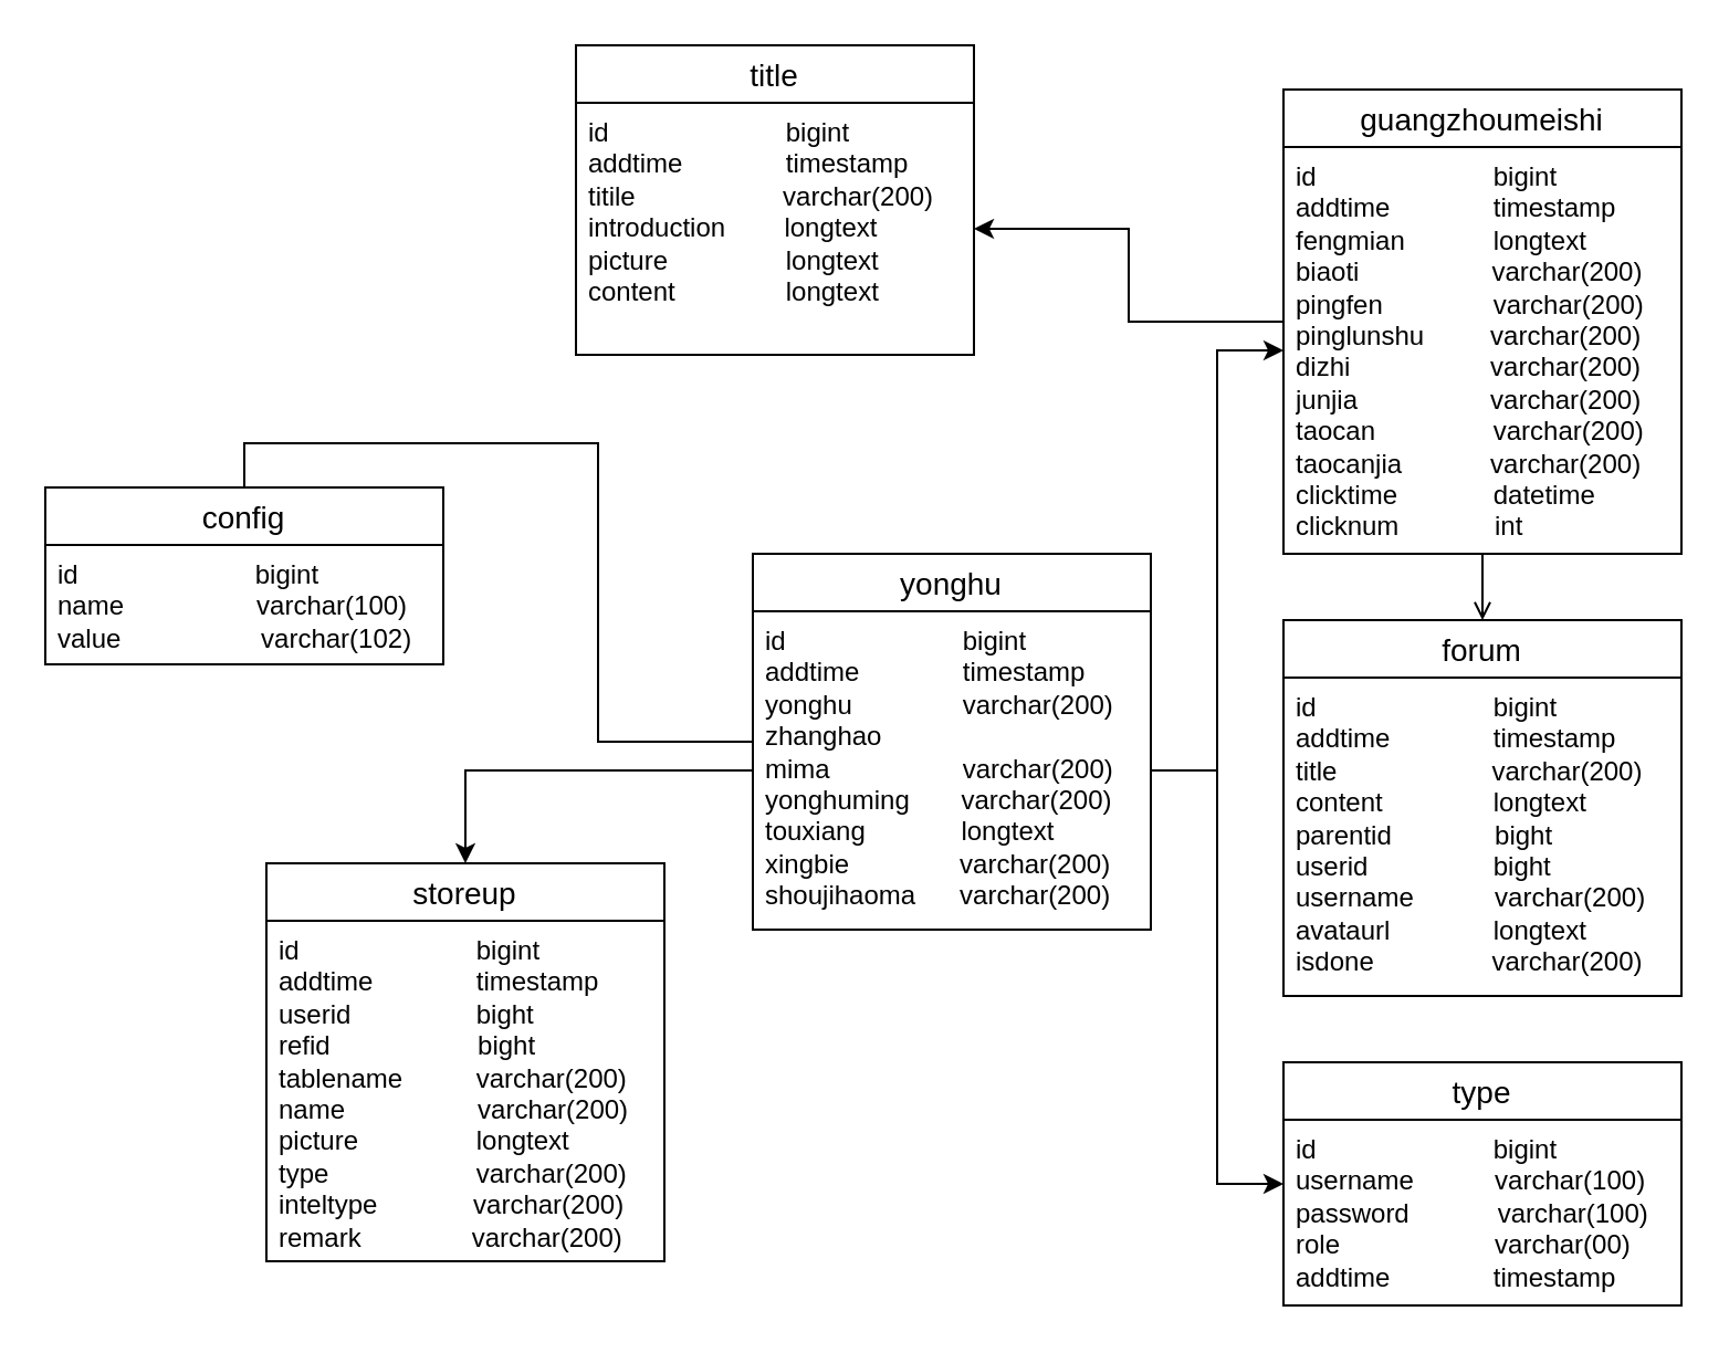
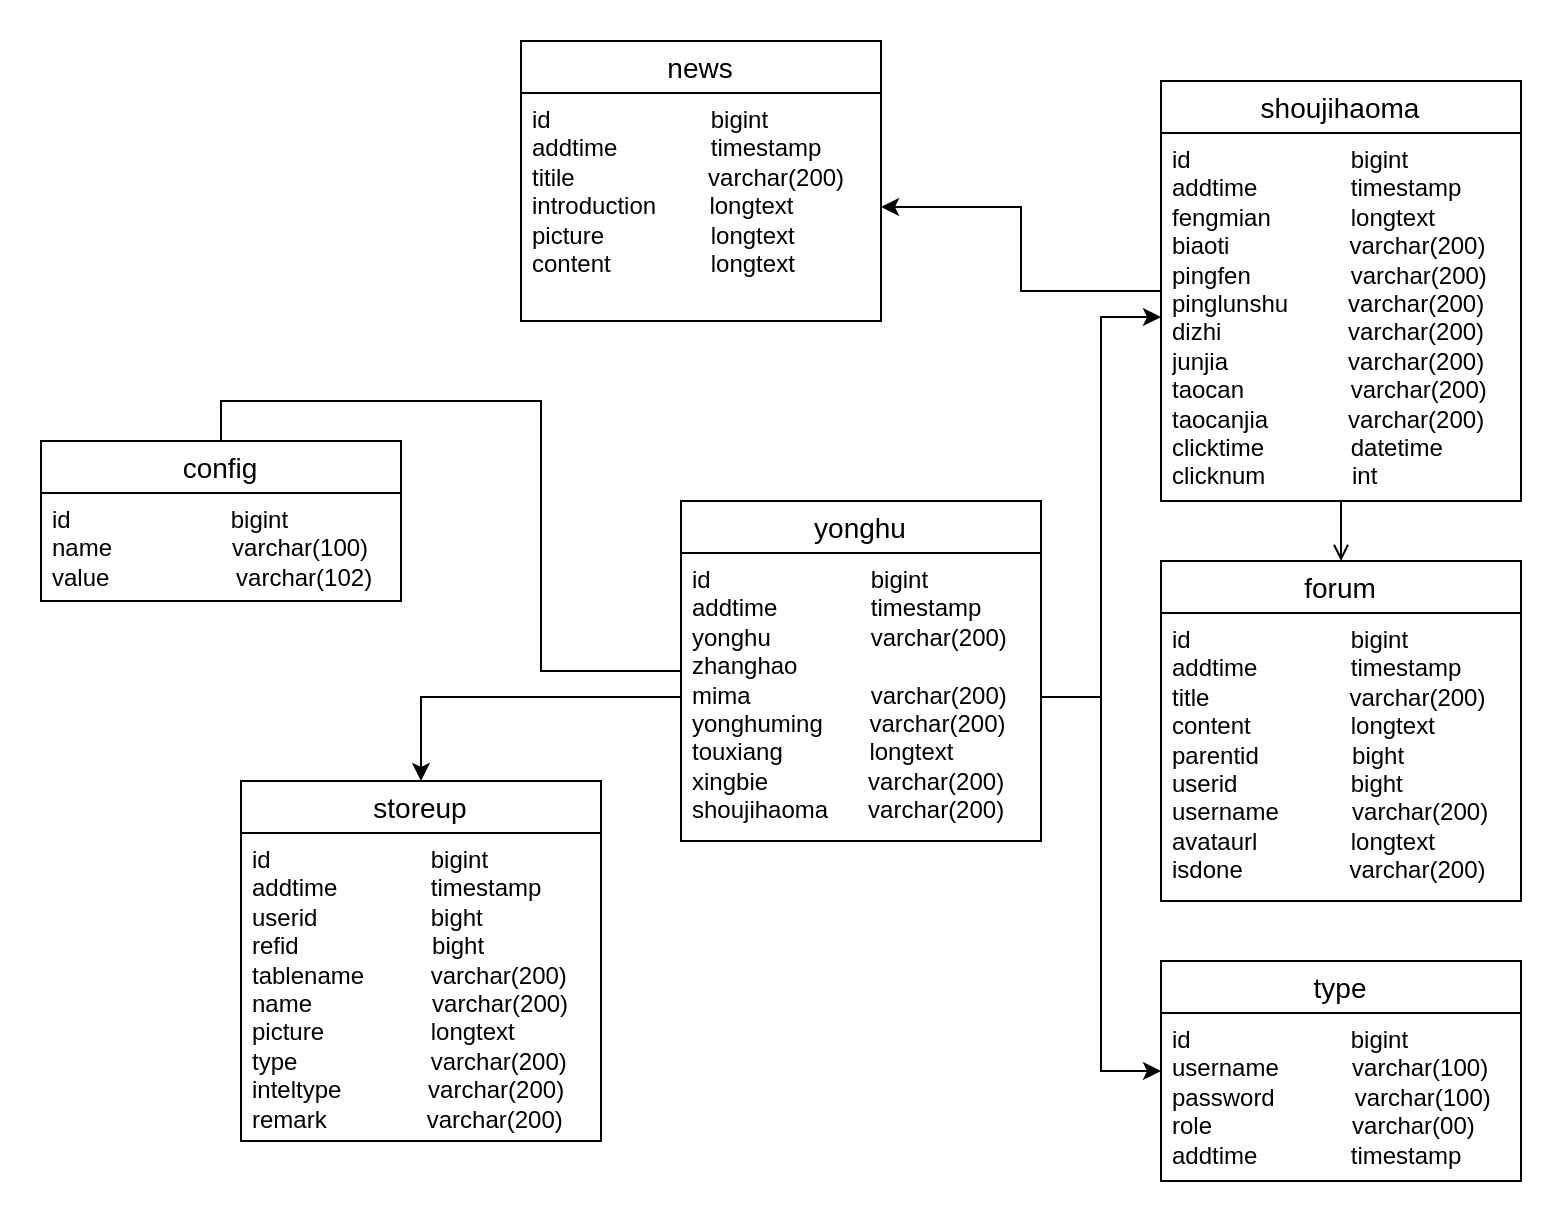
  <mxCell id="0" />
  <mxCell id="1" parent="0" />
- <mxCell id="2" value="title" style="swimlane;fontStyle=0;childLayout=stackLayout;horizontal=1;startSize=26;horizontalStack=0;resizeParent=1;resizeParentMax=0;resizeLast=0;collapsible=1;marginBottom=0;align=center;fontSize=14;" vertex="1" parent="1"><mxGeometry x="260" y="20" width="180" height="140" as="geometry"><mxRectangle x="330" y="250" width="70" height="30" as="alternateBounds" /></mxGeometry></mxCell>
+ <mxCell id="2" value="news" style="swimlane;fontStyle=0;childLayout=stackLayout;horizontal=1;startSize=26;horizontalStack=0;resizeParent=1;resizeParentMax=0;resizeLast=0;collapsible=1;marginBottom=0;align=center;fontSize=14;" vertex="1" parent="1"><mxGeometry x="260" y="20" width="180" height="140" as="geometry"><mxRectangle x="330" y="250" width="70" height="30" as="alternateBounds" /></mxGeometry></mxCell>
  <mxCell id="3" value="id&amp;nbsp; &amp;nbsp; &amp;nbsp; &amp;nbsp; &amp;nbsp; &amp;nbsp; &amp;nbsp; &amp;nbsp; &amp;nbsp; &amp;nbsp; &amp;nbsp; &amp;nbsp; bigint&lt;br&gt;addtime&amp;nbsp; &amp;nbsp; &amp;nbsp; &amp;nbsp; &amp;nbsp; &amp;nbsp; &amp;nbsp; timestamp&lt;br&gt;titile&amp;nbsp; &amp;nbsp; &amp;nbsp; &amp;nbsp; &amp;nbsp; &amp;nbsp; &amp;nbsp; &amp;nbsp; &amp;nbsp; &amp;nbsp; varchar(200)&lt;br&gt;introduction&amp;nbsp; &amp;nbsp; &amp;nbsp; &amp;nbsp; longtext&lt;br&gt;picture&amp;nbsp; &amp;nbsp; &amp;nbsp; &amp;nbsp; &amp;nbsp; &amp;nbsp; &amp;nbsp; &amp;nbsp; longtext&lt;br&gt;content&amp;nbsp; &amp;nbsp; &amp;nbsp; &amp;nbsp; &amp;nbsp; &amp;nbsp; &amp;nbsp; &amp;nbsp;longtext" style="text;strokeColor=none;fillColor=none;spacingLeft=4;spacingRight=4;overflow=hidden;rotatable=0;points=[[0,0.5],[1,0.5]];portConstraint=eastwest;fontSize=12;whiteSpace=wrap;html=1;" vertex="1" parent="2"><mxGeometry y="26" width="180" height="114" as="geometry" /></mxCell>
  <mxCell id="4" style="edgeStyle=orthogonalEdgeStyle;rounded=0;orthogonalLoop=1;jettySize=auto;html=1;entryX=1;entryY=0.5;entryDx=0;entryDy=0;fontFamily=Helvetica;fontSize=12;fontColor=default;" edge="1" parent="1" source="6" target="3"><mxGeometry relative="1" as="geometry" /></mxCell>
  <mxCell id="5" style="edgeStyle=orthogonalEdgeStyle;rounded=0;orthogonalLoop=1;jettySize=auto;html=1;entryX=0.5;entryY=0;entryDx=0;entryDy=0;fontFamily=Helvetica;fontSize=12;fontColor=default;endArrow=open;" edge="1" parent="1" source="6" target="10"><mxGeometry relative="1" as="geometry" /></mxCell>
- <mxCell id="6" value="guangzhoumeishi" style="swimlane;fontStyle=0;childLayout=stackLayout;horizontal=1;startSize=26;horizontalStack=0;resizeParent=1;resizeParentMax=0;resizeLast=0;collapsible=1;marginBottom=0;align=center;fontSize=14;" vertex="1" parent="1"><mxGeometry x="580" y="40" width="180" height="210" as="geometry"><mxRectangle x="330" y="250" width="70" height="30" as="alternateBounds" /></mxGeometry></mxCell>
+ <mxCell id="6" value="shoujihaoma" style="swimlane;fontStyle=0;childLayout=stackLayout;horizontal=1;startSize=26;horizontalStack=0;resizeParent=1;resizeParentMax=0;resizeLast=0;collapsible=1;marginBottom=0;align=center;fontSize=14;" vertex="1" parent="1"><mxGeometry x="580" y="40" width="180" height="210" as="geometry"><mxRectangle x="330" y="250" width="70" height="30" as="alternateBounds" /></mxGeometry></mxCell>
  <mxCell id="7" value="id&amp;nbsp; &amp;nbsp; &amp;nbsp; &amp;nbsp; &amp;nbsp; &amp;nbsp; &amp;nbsp; &amp;nbsp; &amp;nbsp; &amp;nbsp; &amp;nbsp; &amp;nbsp; bigint&lt;br&gt;addtime&amp;nbsp; &amp;nbsp; &amp;nbsp; &amp;nbsp; &amp;nbsp; &amp;nbsp; &amp;nbsp; timestamp&lt;br&gt;fengmian&amp;nbsp; &amp;nbsp; &amp;nbsp; &amp;nbsp; &amp;nbsp; &amp;nbsp; longtext&lt;br&gt;biaoti&amp;nbsp; &amp;nbsp; &amp;nbsp; &amp;nbsp; &amp;nbsp; &amp;nbsp; &amp;nbsp; &amp;nbsp; &amp;nbsp; varchar(200)&lt;br&gt;pingfen&amp;nbsp; &amp;nbsp; &amp;nbsp; &amp;nbsp; &amp;nbsp; &amp;nbsp; &amp;nbsp; &amp;nbsp;varchar(200)&lt;br&gt;pinglunshu&amp;nbsp; &amp;nbsp; &amp;nbsp; &amp;nbsp; &amp;nbsp;varchar(200)&lt;br&gt;dizhi&amp;nbsp; &amp;nbsp; &amp;nbsp; &amp;nbsp; &amp;nbsp; &amp;nbsp; &amp;nbsp; &amp;nbsp; &amp;nbsp; &amp;nbsp;varchar(200)&lt;br&gt;junjia&amp;nbsp; &amp;nbsp; &amp;nbsp; &amp;nbsp; &amp;nbsp; &amp;nbsp; &amp;nbsp; &amp;nbsp; &amp;nbsp; varchar(200)&lt;br&gt;taocan&amp;nbsp; &amp;nbsp; &amp;nbsp; &amp;nbsp; &amp;nbsp; &amp;nbsp; &amp;nbsp; &amp;nbsp; varchar(200)&lt;br&gt;taocanjia&amp;nbsp; &amp;nbsp; &amp;nbsp; &amp;nbsp; &amp;nbsp; &amp;nbsp; varchar(200)&lt;br&gt;clicktime&amp;nbsp; &amp;nbsp; &amp;nbsp; &amp;nbsp; &amp;nbsp; &amp;nbsp; &amp;nbsp;datetime&lt;br&gt;clicknum&amp;nbsp; &amp;nbsp; &amp;nbsp; &amp;nbsp; &amp;nbsp; &amp;nbsp; &amp;nbsp;int" style="text;strokeColor=none;fillColor=none;spacingLeft=4;spacingRight=4;overflow=hidden;rotatable=0;points=[[0,0.5],[1,0.5]];portConstraint=eastwest;fontSize=12;whiteSpace=wrap;html=1;" vertex="1" parent="6"><mxGeometry y="26" width="180" height="184" as="geometry" /></mxCell>
  <mxCell id="8" value="config" style="swimlane;fontStyle=0;childLayout=stackLayout;horizontal=1;startSize=26;horizontalStack=0;resizeParent=1;resizeParentMax=0;resizeLast=0;collapsible=1;marginBottom=0;align=center;fontSize=14;" vertex="1" parent="1"><mxGeometry x="20" y="220" width="180" height="80" as="geometry"><mxRectangle x="330" y="250" width="70" height="30" as="alternateBounds" /></mxGeometry></mxCell>
  <mxCell id="9" value="id&amp;nbsp; &amp;nbsp; &amp;nbsp; &amp;nbsp; &amp;nbsp; &amp;nbsp; &amp;nbsp; &amp;nbsp; &amp;nbsp; &amp;nbsp; &amp;nbsp; &amp;nbsp; bigint&lt;br&gt;name&amp;nbsp; &amp;nbsp; &amp;nbsp; &amp;nbsp; &amp;nbsp; &amp;nbsp; &amp;nbsp; &amp;nbsp; &amp;nbsp; varchar(100)&lt;br&gt;value&amp;nbsp; &amp;nbsp; &amp;nbsp; &amp;nbsp; &amp;nbsp; &amp;nbsp; &amp;nbsp; &amp;nbsp; &amp;nbsp; &amp;nbsp;varchar(102)" style="text;strokeColor=none;fillColor=none;spacingLeft=4;spacingRight=4;overflow=hidden;rotatable=0;points=[[0,0.5],[1,0.5]];portConstraint=eastwest;fontSize=12;whiteSpace=wrap;html=1;" vertex="1" parent="8"><mxGeometry y="26" width="180" height="54" as="geometry" /></mxCell>
  <mxCell id="10" value="forum" style="swimlane;fontStyle=0;childLayout=stackLayout;horizontal=1;startSize=26;horizontalStack=0;resizeParent=1;resizeParentMax=0;resizeLast=0;collapsible=1;marginBottom=0;align=center;fontSize=14;" vertex="1" parent="1"><mxGeometry x="580" y="280" width="180" height="170" as="geometry"><mxRectangle x="330" y="250" width="70" height="30" as="alternateBounds" /></mxGeometry></mxCell>
  <mxCell id="11" value="id&amp;nbsp; &amp;nbsp; &amp;nbsp; &amp;nbsp; &amp;nbsp; &amp;nbsp; &amp;nbsp; &amp;nbsp; &amp;nbsp; &amp;nbsp; &amp;nbsp; &amp;nbsp; bigint&lt;br&gt;addtime&amp;nbsp; &amp;nbsp; &amp;nbsp; &amp;nbsp; &amp;nbsp; &amp;nbsp; &amp;nbsp; timestamp&lt;br&gt;title&amp;nbsp; &amp;nbsp; &amp;nbsp; &amp;nbsp; &amp;nbsp; &amp;nbsp; &amp;nbsp; &amp;nbsp; &amp;nbsp; &amp;nbsp; &amp;nbsp;varchar(200)&lt;br&gt;content&amp;nbsp; &amp;nbsp; &amp;nbsp; &amp;nbsp; &amp;nbsp; &amp;nbsp; &amp;nbsp; &amp;nbsp;longtext&lt;br&gt;parentid&amp;nbsp; &amp;nbsp; &amp;nbsp; &amp;nbsp; &amp;nbsp; &amp;nbsp; &amp;nbsp; bight&lt;br&gt;userid&amp;nbsp; &amp;nbsp; &amp;nbsp; &amp;nbsp; &amp;nbsp; &amp;nbsp; &amp;nbsp; &amp;nbsp; &amp;nbsp;bight&lt;br&gt;username&amp;nbsp; &amp;nbsp; &amp;nbsp; &amp;nbsp; &amp;nbsp; &amp;nbsp;varchar(200)&lt;br&gt;avataurl&amp;nbsp; &amp;nbsp; &amp;nbsp; &amp;nbsp; &amp;nbsp; &amp;nbsp; &amp;nbsp; longtext&lt;br&gt;isdone&amp;nbsp; &amp;nbsp; &amp;nbsp; &amp;nbsp; &amp;nbsp; &amp;nbsp; &amp;nbsp; &amp;nbsp; varchar(200)" style="text;strokeColor=none;fillColor=none;spacingLeft=4;spacingRight=4;overflow=hidden;rotatable=0;points=[[0,0.5],[1,0.5]];portConstraint=eastwest;fontSize=12;whiteSpace=wrap;html=1;" vertex="1" parent="10"><mxGeometry y="26" width="180" height="144" as="geometry" /></mxCell>
  <mxCell id="12" style="edgeStyle=orthogonalEdgeStyle;rounded=0;orthogonalLoop=1;jettySize=auto;html=1;entryX=0.5;entryY=0;entryDx=0;entryDy=0;fontFamily=Helvetica;fontSize=12;fontColor=default;endArrow=none;" edge="1" parent="1" source="13" target="8"><mxGeometry relative="1" as="geometry" /></mxCell>
  <mxCell id="13" value="yonghu" style="swimlane;fontStyle=0;childLayout=stackLayout;horizontal=1;startSize=26;horizontalStack=0;resizeParent=1;resizeParentMax=0;resizeLast=0;collapsible=1;marginBottom=0;align=center;fontSize=14;" vertex="1" parent="1"><mxGeometry x="340" y="250" width="180" height="170" as="geometry"><mxRectangle x="330" y="250" width="70" height="30" as="alternateBounds" /></mxGeometry></mxCell>
  <mxCell id="14" value="id&amp;nbsp; &amp;nbsp; &amp;nbsp; &amp;nbsp; &amp;nbsp; &amp;nbsp; &amp;nbsp; &amp;nbsp; &amp;nbsp; &amp;nbsp; &amp;nbsp; &amp;nbsp; bigint&lt;br&gt;addtime&amp;nbsp; &amp;nbsp; &amp;nbsp; &amp;nbsp; &amp;nbsp; &amp;nbsp; &amp;nbsp; timestamp&lt;br&gt;yonghu&amp;nbsp; &amp;nbsp; &amp;nbsp; &amp;nbsp; &amp;nbsp; &amp;nbsp; &amp;nbsp; &amp;nbsp;varchar(200)&lt;br&gt;zhanghao&amp;nbsp; &amp;nbsp; &amp;nbsp; &amp;nbsp; &amp;nbsp; &amp;nbsp; &amp;nbsp; &amp;nbsp; &amp;nbsp;&amp;nbsp;&lt;br&gt;mima&amp;nbsp; &amp;nbsp; &amp;nbsp; &amp;nbsp; &amp;nbsp; &amp;nbsp; &amp;nbsp; &amp;nbsp; &amp;nbsp; varchar(200)&lt;br&gt;yonghuming&amp;nbsp; &amp;nbsp; &amp;nbsp; &amp;nbsp;varchar(200)&lt;br&gt;touxiang&amp;nbsp; &amp;nbsp; &amp;nbsp; &amp;nbsp; &amp;nbsp; &amp;nbsp; &amp;nbsp;longtext&lt;br&gt;xingbie&amp;nbsp; &amp;nbsp; &amp;nbsp; &amp;nbsp; &amp;nbsp; &amp;nbsp; &amp;nbsp; &amp;nbsp;varchar(200)&lt;br&gt;shoujihaoma&amp;nbsp; &amp;nbsp; &amp;nbsp; varchar(200)" style="text;strokeColor=none;fillColor=none;spacingLeft=4;spacingRight=4;overflow=hidden;rotatable=0;points=[[0,0.5],[1,0.5]];portConstraint=eastwest;fontSize=12;whiteSpace=wrap;html=1;" vertex="1" parent="13"><mxGeometry y="26" width="180" height="144" as="geometry" /></mxCell>
  <mxCell id="15" value="type" style="swimlane;fontStyle=0;childLayout=stackLayout;horizontal=1;startSize=26;horizontalStack=0;resizeParent=1;resizeParentMax=0;resizeLast=0;collapsible=1;marginBottom=0;align=center;fontSize=14;" vertex="1" parent="1"><mxGeometry x="580" y="480" width="180" height="110" as="geometry"><mxRectangle x="330" y="250" width="70" height="30" as="alternateBounds" /></mxGeometry></mxCell>
  <mxCell id="16" value="id&amp;nbsp; &amp;nbsp; &amp;nbsp; &amp;nbsp; &amp;nbsp; &amp;nbsp; &amp;nbsp; &amp;nbsp; &amp;nbsp; &amp;nbsp; &amp;nbsp; &amp;nbsp; bigint&lt;br&gt;username&amp;nbsp; &amp;nbsp; &amp;nbsp; &amp;nbsp; &amp;nbsp; &amp;nbsp;varchar(100)&lt;br&gt;password&amp;nbsp; &amp;nbsp; &amp;nbsp; &amp;nbsp; &amp;nbsp; &amp;nbsp; varchar(100)&amp;nbsp; &amp;nbsp; role&amp;nbsp; &amp;nbsp; &amp;nbsp; &amp;nbsp; &amp;nbsp; &amp;nbsp; &amp;nbsp; &amp;nbsp; &amp;nbsp; &amp;nbsp; &amp;nbsp;varchar(00)&lt;br&gt;addtime&amp;nbsp; &amp;nbsp; &amp;nbsp; &amp;nbsp; &amp;nbsp; &amp;nbsp; &amp;nbsp; timestamp&lt;br&gt;&amp;nbsp; &amp;nbsp;&amp;nbsp;" style="text;strokeColor=none;fillColor=none;spacingLeft=4;spacingRight=4;overflow=hidden;rotatable=0;points=[[0,0.5],[1,0.5]];portConstraint=eastwest;fontSize=12;whiteSpace=wrap;html=1;" vertex="1" parent="15"><mxGeometry y="26" width="180" height="84" as="geometry" /></mxCell>
  <mxCell id="17" value="storeup" style="swimlane;fontStyle=0;childLayout=stackLayout;horizontal=1;startSize=26;horizontalStack=0;resizeParent=1;resizeParentMax=0;resizeLast=0;collapsible=1;marginBottom=0;align=center;fontSize=14;" vertex="1" parent="1"><mxGeometry x="120" y="390" width="180" height="180" as="geometry"><mxRectangle x="330" y="250" width="70" height="30" as="alternateBounds" /></mxGeometry></mxCell>
  <mxCell id="18" value="id&amp;nbsp; &amp;nbsp; &amp;nbsp; &amp;nbsp; &amp;nbsp; &amp;nbsp; &amp;nbsp; &amp;nbsp; &amp;nbsp; &amp;nbsp; &amp;nbsp; &amp;nbsp; bigint&lt;br&gt;addtime&amp;nbsp; &amp;nbsp; &amp;nbsp; &amp;nbsp; &amp;nbsp; &amp;nbsp; &amp;nbsp; timestamp&lt;br&gt;userid&amp;nbsp; &amp;nbsp; &amp;nbsp; &amp;nbsp; &amp;nbsp; &amp;nbsp; &amp;nbsp; &amp;nbsp; &amp;nbsp;bight&lt;br&gt;refid&amp;nbsp; &amp;nbsp; &amp;nbsp; &amp;nbsp; &amp;nbsp; &amp;nbsp; &amp;nbsp; &amp;nbsp; &amp;nbsp; &amp;nbsp; bight&lt;br&gt;tablename&amp;nbsp; &amp;nbsp; &amp;nbsp; &amp;nbsp; &amp;nbsp; varchar(200)&lt;br&gt;name&amp;nbsp; &amp;nbsp; &amp;nbsp; &amp;nbsp; &amp;nbsp; &amp;nbsp; &amp;nbsp; &amp;nbsp; &amp;nbsp; varchar(200)&lt;br&gt;picture&amp;nbsp; &amp;nbsp; &amp;nbsp; &amp;nbsp; &amp;nbsp; &amp;nbsp; &amp;nbsp; &amp;nbsp; longtext&lt;br&gt;type&amp;nbsp; &amp;nbsp; &amp;nbsp; &amp;nbsp; &amp;nbsp; &amp;nbsp; &amp;nbsp; &amp;nbsp; &amp;nbsp;&amp;nbsp;&amp;nbsp; varchar(200)&lt;br&gt;inteltype&amp;nbsp; &amp;nbsp; &amp;nbsp; &amp;nbsp; &amp;nbsp; &amp;nbsp; &amp;nbsp;varchar(200)&lt;br&gt;remark&amp;nbsp; &amp;nbsp; &amp;nbsp; &amp;nbsp; &amp;nbsp; &amp;nbsp; &amp;nbsp; &amp;nbsp;varchar(200)" style="text;strokeColor=none;fillColor=none;spacingLeft=4;spacingRight=4;overflow=hidden;rotatable=0;points=[[0,0.5],[1,0.5]];portConstraint=eastwest;fontSize=12;whiteSpace=wrap;html=1;" vertex="1" parent="17"><mxGeometry y="26" width="180" height="154" as="geometry" /></mxCell>
  <mxCell id="19" style="edgeStyle=orthogonalEdgeStyle;rounded=0;orthogonalLoop=1;jettySize=auto;html=1;entryX=0;entryY=0.5;entryDx=0;entryDy=0;fontFamily=Helvetica;fontSize=12;fontColor=default;" edge="1" parent="1" source="14" target="15"><mxGeometry relative="1" as="geometry" /></mxCell>
  <mxCell id="20" style="edgeStyle=orthogonalEdgeStyle;rounded=0;orthogonalLoop=1;jettySize=auto;html=1;entryX=0;entryY=0.5;entryDx=0;entryDy=0;fontFamily=Helvetica;fontSize=12;fontColor=default;" edge="1" parent="1" source="14" target="7"><mxGeometry relative="1" as="geometry" /></mxCell>
  <mxCell id="21" style="edgeStyle=orthogonalEdgeStyle;rounded=0;orthogonalLoop=1;jettySize=auto;html=1;entryX=0.5;entryY=0;entryDx=0;entryDy=0;fontFamily=Helvetica;fontSize=12;fontColor=default;" edge="1" parent="1" source="14" target="17"><mxGeometry relative="1" as="geometry" /></mxCell>
